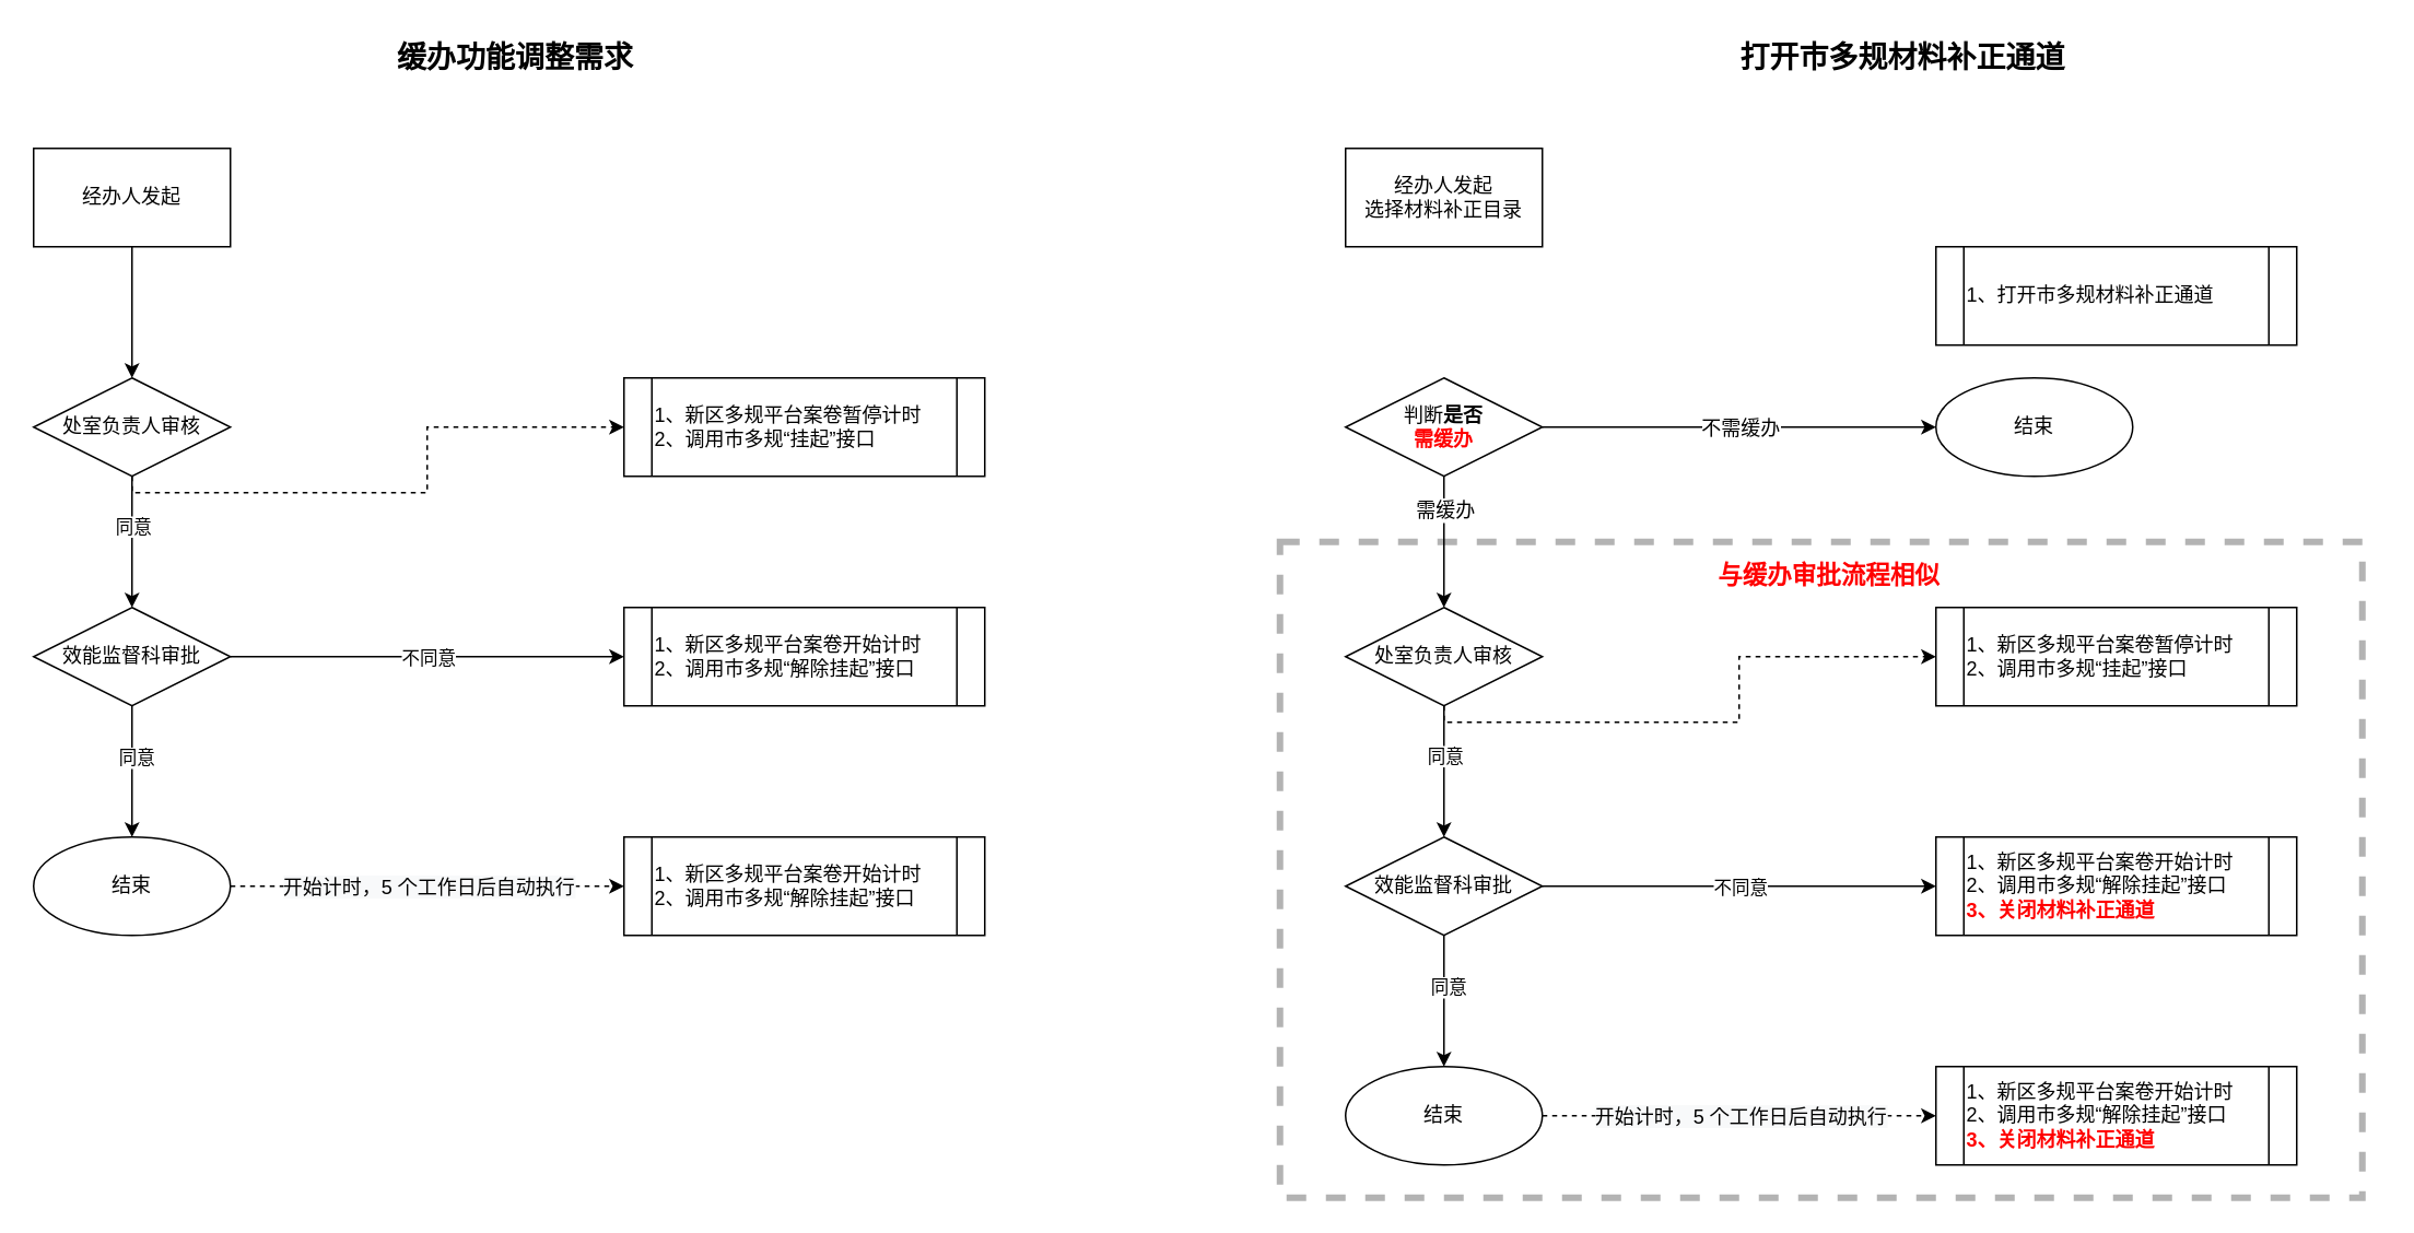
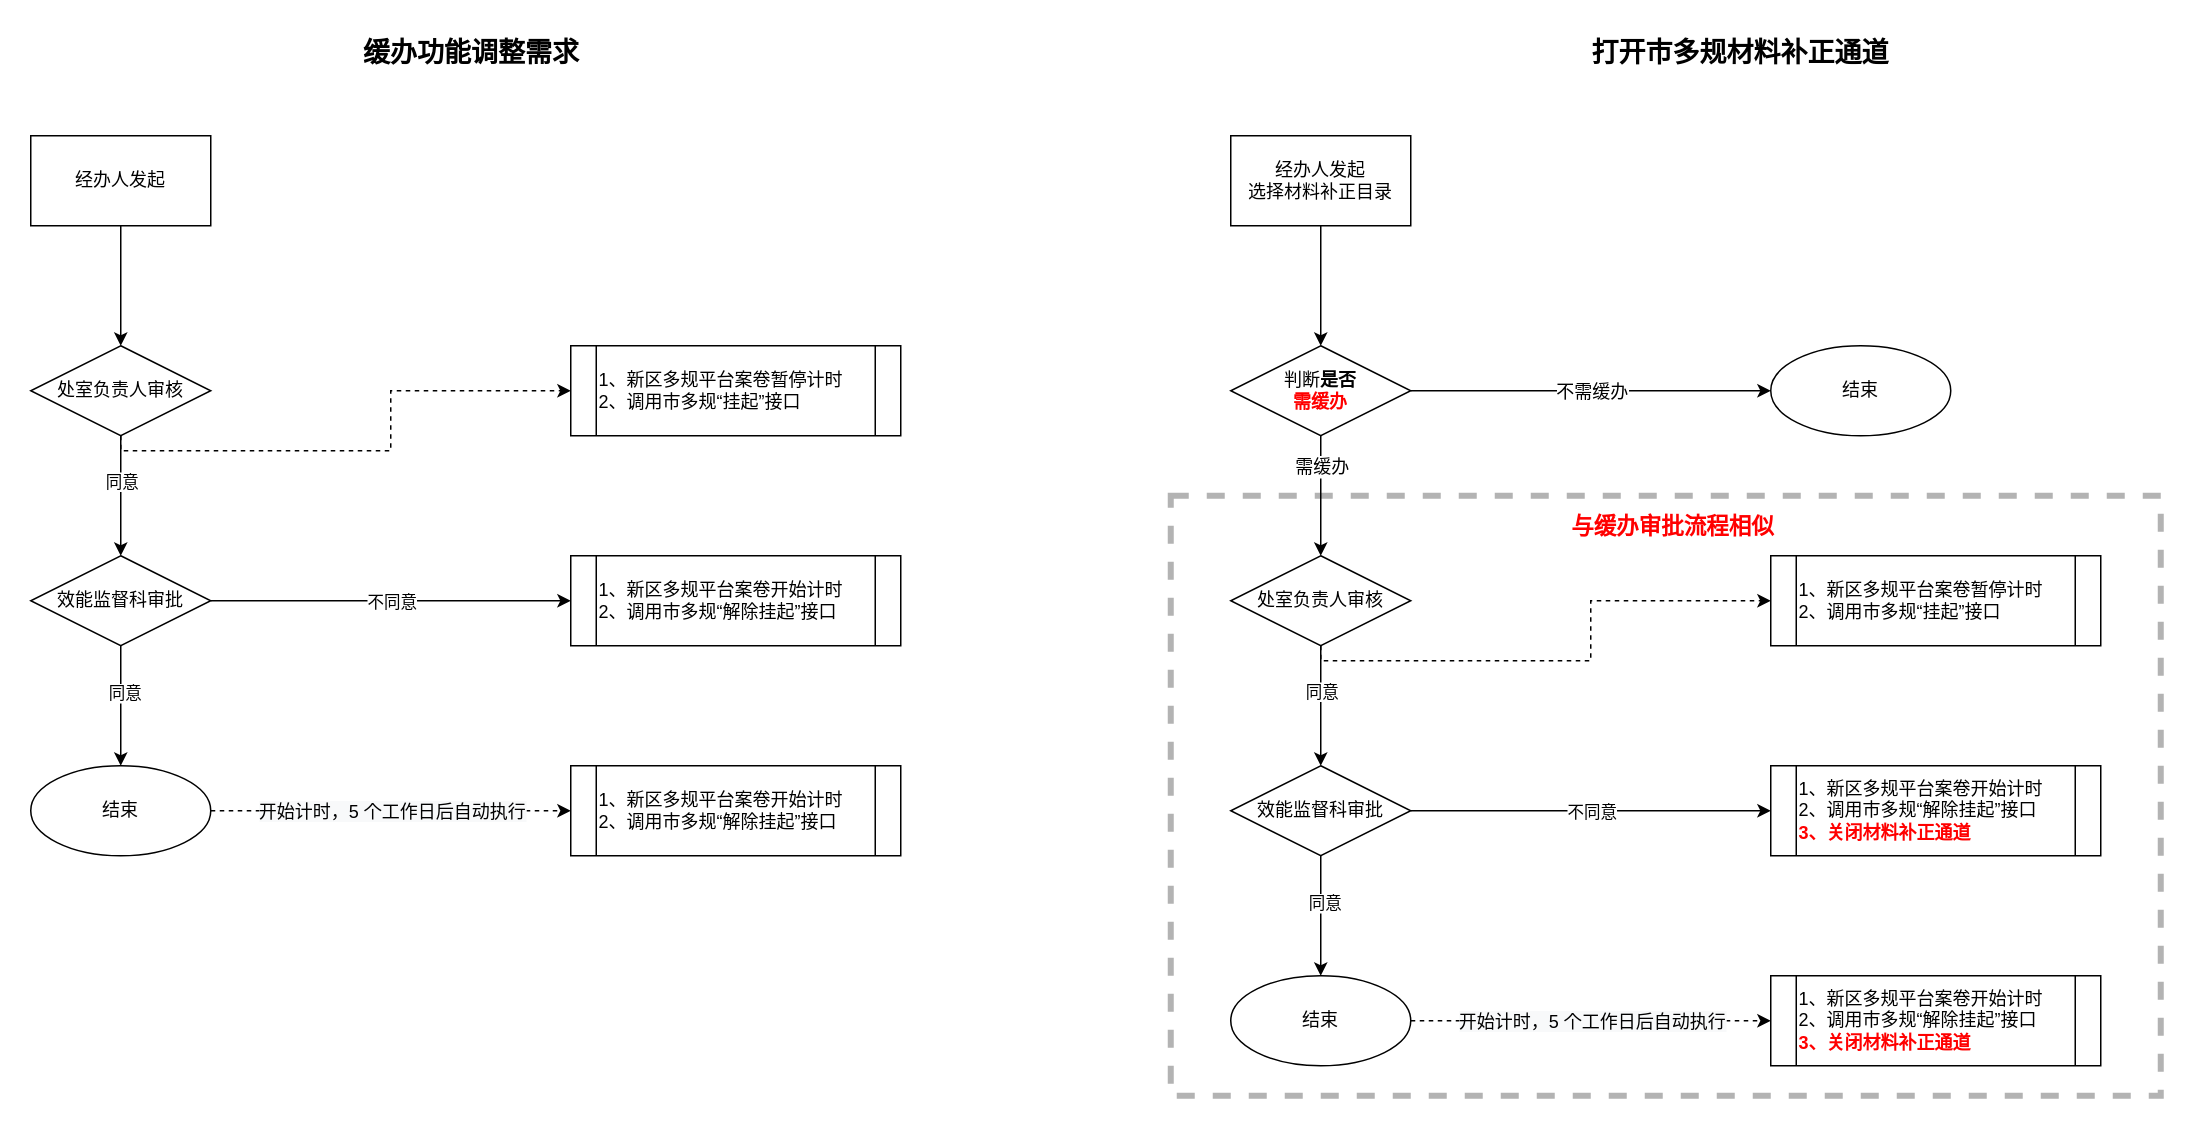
  <mxCell id="0" />
  <mxCell id="1" parent="0" />
  <mxCell id="2" value="" style="rounded=0;whiteSpace=wrap;html=1;fontSize=12;dashed=1;strokeWidth=4;fontColor=#B3B3B3;strokeColor=#B3B3B3;" vertex="1" parent="1"><mxGeometry x="780" y="330" width="660" height="400" as="geometry" /></mxCell>
  <mxCell id="3" value="" style="edgeStyle=orthogonalEdgeStyle;rounded=0;orthogonalLoop=1;jettySize=auto;html=1;entryX=0.5;entryY=0;entryDx=0;entryDy=0;" edge="1" parent="1" source="4" target="8"><mxGeometry relative="1" as="geometry"><mxPoint x="80" y="230" as="targetPoint" /></mxGeometry></mxCell>
  <mxCell id="4" value="经办人发起" style="rounded=0;whiteSpace=wrap;html=1;" vertex="1" parent="1"><mxGeometry x="20" y="90" width="120" height="60" as="geometry" /></mxCell>
  <mxCell id="5" value="" style="edgeStyle=orthogonalEdgeStyle;rounded=0;orthogonalLoop=1;jettySize=auto;html=1;" edge="1" parent="1" source="8" target="13"><mxGeometry relative="1" as="geometry" /></mxCell>
  <mxCell id="6" value="同意" style="edgeLabel;html=1;align=center;verticalAlign=middle;resizable=0;points=[];" vertex="1" connectable="0" parent="5"><mxGeometry x="-0.25" y="-2" relative="1" as="geometry"><mxPoint x="2" as="offset" /></mxGeometry></mxCell>
  <mxCell id="7" style="edgeStyle=orthogonalEdgeStyle;rounded=0;orthogonalLoop=1;jettySize=auto;html=1;exitX=0.5;exitY=1;exitDx=0;exitDy=0;entryX=0;entryY=0.5;entryDx=0;entryDy=0;dashed=1;fontSize=18;" edge="1" parent="1" source="8" target="14"><mxGeometry relative="1" as="geometry"><Array as="points"><mxPoint x="80" y="300" /><mxPoint x="260" y="300" /><mxPoint x="260" y="260" /></Array></mxGeometry></mxCell>
  <mxCell id="8" value="&lt;span&gt;处室负责人审核&lt;/span&gt;" style="rhombus;whiteSpace=wrap;html=1;" vertex="1" parent="1"><mxGeometry x="20" y="230" width="120" height="60" as="geometry" /></mxCell>
  <mxCell id="9" style="edgeStyle=orthogonalEdgeStyle;rounded=0;orthogonalLoop=1;jettySize=auto;html=1;exitX=1;exitY=0.5;exitDx=0;exitDy=0;entryX=0;entryY=0.5;entryDx=0;entryDy=0;" edge="1" parent="1" source="13" target="15"><mxGeometry relative="1" as="geometry" /></mxCell>
  <mxCell id="10" value="不同意" style="edgeLabel;html=1;align=center;verticalAlign=middle;resizable=0;points=[];" vertex="1" connectable="0" parent="9"><mxGeometry x="-0.125" y="-1" relative="1" as="geometry"><mxPoint x="15" y="-1" as="offset" /></mxGeometry></mxCell>
  <mxCell id="11" value="" style="edgeStyle=orthogonalEdgeStyle;rounded=0;orthogonalLoop=1;jettySize=auto;html=1;" edge="1" parent="1" source="13" target="18"><mxGeometry relative="1" as="geometry" /></mxCell>
  <mxCell id="12" value="同意" style="edgeLabel;html=1;align=center;verticalAlign=middle;resizable=0;points=[];" vertex="1" connectable="0" parent="11"><mxGeometry x="-0.217" y="2" relative="1" as="geometry"><mxPoint as="offset" /></mxGeometry></mxCell>
  <mxCell id="13" value="&lt;span&gt;效能监督科审批&lt;/span&gt;" style="rhombus;whiteSpace=wrap;html=1;" vertex="1" parent="1"><mxGeometry x="20" y="370" width="120" height="60" as="geometry" /></mxCell>
  <mxCell id="14" value="1、新区多规平台案卷暂停计时&lt;br&gt;2、调用市多规“挂起”接口" style="shape=process;whiteSpace=wrap;html=1;backgroundOutline=1;align=left;size=0.077;" vertex="1" parent="1"><mxGeometry x="380" y="230" width="220" height="60" as="geometry" /></mxCell>
  <mxCell id="15" value="1、新区多规平台案卷开始计时&lt;br&gt;2、调用市多规“解除挂起”接口" style="shape=process;whiteSpace=wrap;html=1;backgroundOutline=1;align=left;size=0.077;" vertex="1" parent="1"><mxGeometry x="380" y="370" width="220" height="60" as="geometry" /></mxCell>
  <mxCell id="16" style="edgeStyle=orthogonalEdgeStyle;rounded=0;orthogonalLoop=1;jettySize=auto;html=1;exitX=1;exitY=0.5;exitDx=0;exitDy=0;entryX=0;entryY=0.5;entryDx=0;entryDy=0;dashed=1;" edge="1" parent="1" source="18" target="19"><mxGeometry relative="1" as="geometry" /></mxCell>
  <mxCell id="17" value="&lt;span style=&quot;font-size: 12px ; text-align: left ; background-color: rgb(248 , 249 , 250)&quot;&gt;开始计时，5 个工作日后自动执行&lt;/span&gt;" style="edgeLabel;html=1;align=center;verticalAlign=middle;resizable=0;points=[];" vertex="1" connectable="0" parent="16"><mxGeometry x="-0.125" y="2" relative="1" as="geometry"><mxPoint x="15" y="2" as="offset" /></mxGeometry></mxCell>
  <mxCell id="18" value="结束" style="ellipse;whiteSpace=wrap;html=1;" vertex="1" parent="1"><mxGeometry x="20" y="510" width="120" height="60" as="geometry" /></mxCell>
  <mxCell id="19" value="1、新区多规平台案卷开始计时&lt;br&gt;2、调用市多规“解除挂起”接口" style="shape=process;whiteSpace=wrap;html=1;backgroundOutline=1;align=left;size=0.077;" vertex="1" parent="1"><mxGeometry x="380" y="510" width="220" height="60" as="geometry" /></mxCell>
  <mxCell id="20" value="缓办功能调整需求" style="text;html=1;strokeColor=none;fillColor=none;align=center;verticalAlign=middle;whiteSpace=wrap;rounded=0;fontSize=18;fontStyle=1" vertex="1" parent="1"><mxGeometry x="24" y="20" width="580" height="30" as="geometry" /></mxCell>
  <mxCell id="21" value="打开市多规材料补正通道" style="text;html=1;strokeColor=none;fillColor=none;align=center;verticalAlign=middle;whiteSpace=wrap;rounded=0;fontSize=18;fontStyle=1" vertex="1" parent="1"><mxGeometry x="870" y="20" width="580" height="30" as="geometry" /></mxCell>
+ <mxCell id="22" style="edgeStyle=orthogonalEdgeStyle;rounded=0;orthogonalLoop=1;jettySize=auto;html=1;exitX=0.5;exitY=1;exitDx=0;exitDy=0;entryX=0.5;entryY=0;entryDx=0;entryDy=0;fontSize=18;" edge="1" parent="1" source="23" target="28"><mxGeometry relative="1" as="geometry" /></mxCell>
  <mxCell id="23" value="经办人发起&lt;br&gt;选择材料补正目录" style="rounded=0;whiteSpace=wrap;html=1;" vertex="1" parent="1"><mxGeometry x="820" y="90" width="120" height="60" as="geometry" /></mxCell>
  <mxCell id="24" value="" style="edgeStyle=orthogonalEdgeStyle;rounded=0;orthogonalLoop=1;jettySize=auto;html=1;fontSize=12;entryX=0.5;entryY=0;entryDx=0;entryDy=0;" edge="1" parent="1" source="28" target="34"><mxGeometry relative="1" as="geometry"><mxPoint x="880" y="370" as="targetPoint" /></mxGeometry></mxCell>
  <mxCell id="25" value="需缓办" style="edgeLabel;html=1;align=center;verticalAlign=middle;resizable=0;points=[];fontSize=12;" vertex="1" connectable="0" parent="24"><mxGeometry x="-0.2" y="-1" relative="1" as="geometry"><mxPoint x="1" y="-12" as="offset" /></mxGeometry></mxCell>
  <mxCell id="26" style="edgeStyle=orthogonalEdgeStyle;rounded=0;orthogonalLoop=1;jettySize=auto;html=1;exitX=1;exitY=0.5;exitDx=0;exitDy=0;entryX=0;entryY=0.5;entryDx=0;entryDy=0;fontSize=12;" edge="1" parent="1" source="28" target="30"><mxGeometry relative="1" as="geometry" /></mxCell>
  <mxCell id="27" value="不需缓办" style="edgeLabel;html=1;align=center;verticalAlign=middle;resizable=0;points=[];fontSize=12;" vertex="1" connectable="0" parent="26"><mxGeometry x="-0.153" y="2" relative="1" as="geometry"><mxPoint x="18" y="2" as="offset" /></mxGeometry></mxCell>
  <mxCell id="28" value="判断&lt;b&gt;是否&lt;br&gt;&lt;font color=&quot;#ff0000&quot;&gt;需缓办&lt;/font&gt;&lt;/b&gt;" style="rhombus;whiteSpace=wrap;html=1;" vertex="1" parent="1"><mxGeometry x="820" y="230" width="120" height="60" as="geometry" /></mxCell>
- <mxCell id="29" value="1、打开市多规材料补正通道" style="shape=process;whiteSpace=wrap;html=1;backgroundOutline=1;align=left;size=0.077;" vertex="1" parent="1"><mxGeometry x="1180" y="150" width="220" height="60" as="geometry" /></mxCell>
  <mxCell id="30" value="结束" style="ellipse;whiteSpace=wrap;html=1;" vertex="1" parent="1"><mxGeometry x="1180" y="230" width="120" height="60" as="geometry" /></mxCell>
  <mxCell id="31" value="" style="edgeStyle=orthogonalEdgeStyle;rounded=0;orthogonalLoop=1;jettySize=auto;html=1;" edge="1" parent="1" source="34" target="39"><mxGeometry relative="1" as="geometry" /></mxCell>
  <mxCell id="32" value="同意" style="edgeLabel;html=1;align=center;verticalAlign=middle;resizable=0;points=[];" vertex="1" connectable="0" parent="31"><mxGeometry x="-0.25" y="-2" relative="1" as="geometry"><mxPoint x="2" as="offset" /></mxGeometry></mxCell>
  <mxCell id="33" style="edgeStyle=orthogonalEdgeStyle;rounded=0;orthogonalLoop=1;jettySize=auto;html=1;exitX=0.5;exitY=1;exitDx=0;exitDy=0;entryX=0;entryY=0.5;entryDx=0;entryDy=0;dashed=1;fontSize=18;" edge="1" parent="1" source="34" target="40"><mxGeometry relative="1" as="geometry"><Array as="points"><mxPoint x="880" y="440" /><mxPoint x="1060" y="440" /><mxPoint x="1060" y="400" /></Array></mxGeometry></mxCell>
  <mxCell id="34" value="&lt;span&gt;处室负责人审核&lt;/span&gt;" style="rhombus;whiteSpace=wrap;html=1;" vertex="1" parent="1"><mxGeometry x="820" y="370" width="120" height="60" as="geometry" /></mxCell>
  <mxCell id="35" style="edgeStyle=orthogonalEdgeStyle;rounded=0;orthogonalLoop=1;jettySize=auto;html=1;exitX=1;exitY=0.5;exitDx=0;exitDy=0;entryX=0;entryY=0.5;entryDx=0;entryDy=0;" edge="1" parent="1" source="39" target="41"><mxGeometry relative="1" as="geometry" /></mxCell>
  <mxCell id="36" value="不同意" style="edgeLabel;html=1;align=center;verticalAlign=middle;resizable=0;points=[];" vertex="1" connectable="0" parent="35"><mxGeometry x="-0.125" y="-1" relative="1" as="geometry"><mxPoint x="15" y="-1" as="offset" /></mxGeometry></mxCell>
  <mxCell id="37" value="" style="edgeStyle=orthogonalEdgeStyle;rounded=0;orthogonalLoop=1;jettySize=auto;html=1;" edge="1" parent="1" source="39" target="44"><mxGeometry relative="1" as="geometry" /></mxCell>
  <mxCell id="38" value="同意" style="edgeLabel;html=1;align=center;verticalAlign=middle;resizable=0;points=[];" vertex="1" connectable="0" parent="37"><mxGeometry x="-0.217" y="2" relative="1" as="geometry"><mxPoint as="offset" /></mxGeometry></mxCell>
  <mxCell id="39" value="&lt;span&gt;效能监督科审批&lt;/span&gt;" style="rhombus;whiteSpace=wrap;html=1;" vertex="1" parent="1"><mxGeometry x="820" y="510" width="120" height="60" as="geometry" /></mxCell>
  <mxCell id="40" value="1、新区多规平台案卷暂停计时&lt;br&gt;2、调用市多规“挂起”接口" style="shape=process;whiteSpace=wrap;html=1;backgroundOutline=1;align=left;size=0.077;" vertex="1" parent="1"><mxGeometry x="1180" y="370" width="220" height="60" as="geometry" /></mxCell>
  <mxCell id="41" value="1、新区多规平台案卷开始计时&lt;br&gt;2、调用市多规“解除挂起”接口&lt;br&gt;&lt;b&gt;&lt;font color=&quot;#ff0000&quot;&gt;3、关闭材料补正通道&lt;/font&gt;&lt;/b&gt;" style="shape=process;whiteSpace=wrap;html=1;backgroundOutline=1;align=left;size=0.077;" vertex="1" parent="1"><mxGeometry x="1180" y="510" width="220" height="60" as="geometry" /></mxCell>
  <mxCell id="42" style="edgeStyle=orthogonalEdgeStyle;rounded=0;orthogonalLoop=1;jettySize=auto;html=1;exitX=1;exitY=0.5;exitDx=0;exitDy=0;entryX=0;entryY=0.5;entryDx=0;entryDy=0;dashed=1;" edge="1" parent="1" source="44" target="45"><mxGeometry relative="1" as="geometry" /></mxCell>
  <mxCell id="43" value="&lt;span style=&quot;font-size: 12px ; text-align: left ; background-color: rgb(248 , 249 , 250)&quot;&gt;开始计时，5 个工作日后自动执行&lt;/span&gt;" style="edgeLabel;html=1;align=center;verticalAlign=middle;resizable=0;points=[];" vertex="1" connectable="0" parent="42"><mxGeometry x="-0.125" y="2" relative="1" as="geometry"><mxPoint x="15" y="2" as="offset" /></mxGeometry></mxCell>
  <mxCell id="44" value="结束" style="ellipse;whiteSpace=wrap;html=1;" vertex="1" parent="1"><mxGeometry x="820" y="650" width="120" height="60" as="geometry" /></mxCell>
  <mxCell id="45" value="1、新区多规平台案卷开始计时&lt;br&gt;2、调用市多规“解除挂起”接口&lt;br&gt;&lt;b&gt;&lt;font color=&quot;#ff0000&quot;&gt;3、关闭材料补正通道&lt;/font&gt;&lt;/b&gt;" style="shape=process;whiteSpace=wrap;html=1;backgroundOutline=1;align=left;size=0.077;" vertex="1" parent="1"><mxGeometry x="1180" y="650" width="220" height="60" as="geometry" /></mxCell>
  <mxCell id="46" value="与缓办审批流程相似" style="text;html=1;strokeColor=none;fillColor=none;align=center;verticalAlign=middle;whiteSpace=wrap;rounded=0;dashed=1;fontSize=15;fontStyle=1;fontColor=#FF0000;" vertex="1" parent="1"><mxGeometry x="990" y="340" width="250" height="20" as="geometry" /></mxCell>
